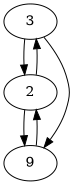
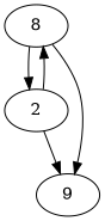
  digraph {
-   n1 [label=3]
+   n1 [label=8]
    n2 [label=2]
    n3 [label=9]
    n1 -> n2
    n1 -> n3
    n2 -> n1
    n2 -> n3
-   n3 -> n2
  }
